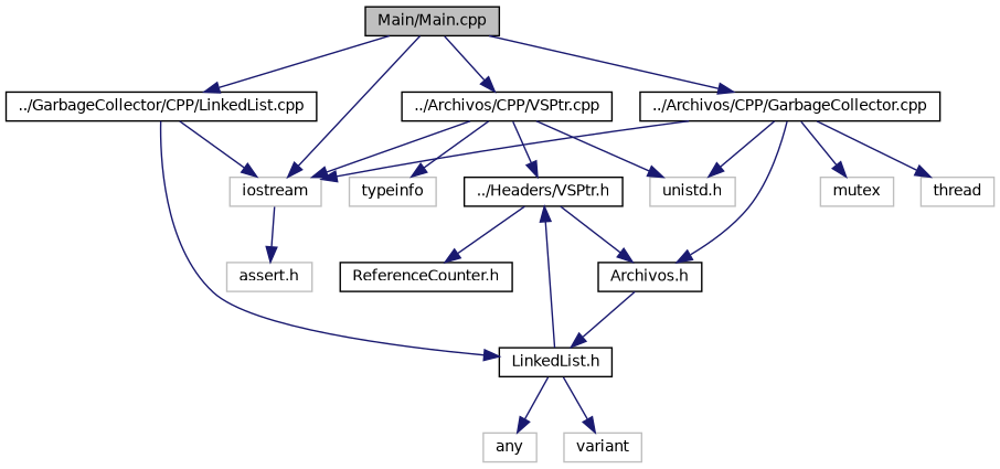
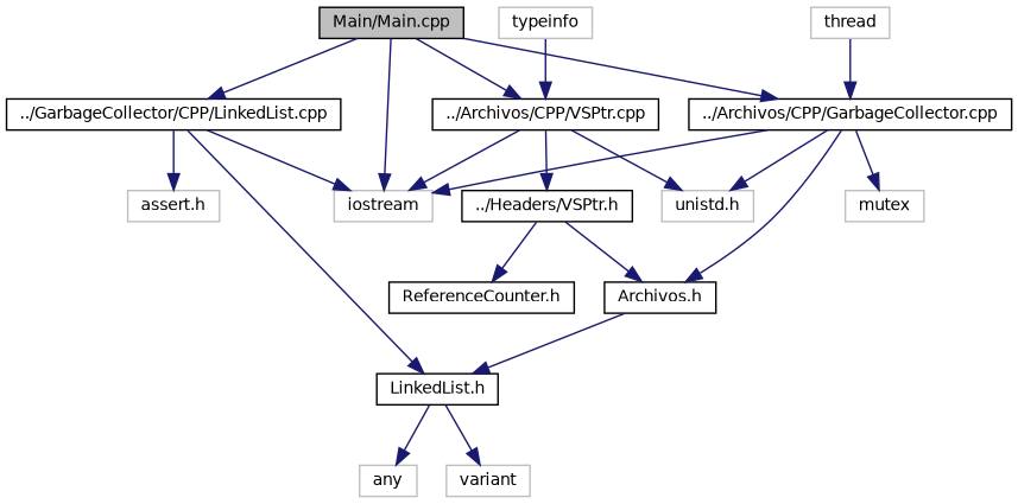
  digraph {
    node [color=black fillcolor=white fontname=Helvetica fontsize=10 shape=record style=filled]
    edge [color=midnightblue fontname=Helvetica fontsize=10 labelfontname=Helvetica labelfontsize=10 style=solid]
    n1 [fillcolor=grey75 fontcolor=black height=0.2 label="Main/Main.cpp" width=0.4]
    n2 [color=grey75 height=0.2 label=iostream width=0.4]
    n3 [height=0.2 label="../Archivos/CPP/VSPtr.cpp" width=0.4]
    n4 [height=0.2 label="../Archivos/CPP/GarbageCollector.cpp" width=0.4]
    n5 [height=0.2 label="../GarbageCollector/CPP/LinkedList.cpp" width=0.4]
    n6 [color=grey75 height=0.2 label="unistd.h" width=0.4]
    n7 [color=grey75 height=0.2 label=typeinfo width=0.4]
    n8 [height=0.2 label="../Headers/VSPtr.h" width=0.4]
    n9 [height=0.2 label="Archivos.h" width=0.4]
    n10 [color=grey75 height=0.2 label=thread width=0.4]
    n11 [color=grey75 height=0.2 label=mutex width=0.4]
    n12 [height=0.2 label="LinkedList.h" width=0.4]
    n13 [color=grey75 height=0.2 label="assert.h" width=0.4]
    n14 [height=0.2 label="ReferenceCounter.h" width=0.4]
    n15 [color=grey75 height=0.2 label=any width=0.4]
    n16 [color=grey75 height=0.2 label=variant width=0.4]
    n1 -> n2
    n1 -> n3
    n1 -> n4
    n1 -> n5
    n3 -> n2
    n3 -> n6
-   n3 -> n7
+   n7 -> n3
    n3 -> n8
    n4 -> n2
    n4 -> n6
    n4 -> n9
-   n4 -> n10
+   n10 -> n4
    n4 -> n11
    n5 -> n2
    n5 -> n12
-   n2 -> n13
+   n5 -> n13
    n8 -> n9
    n8 -> n14
    n9 -> n12
-   n12 -> n8
    n12 -> n15
    n12 -> n16
  }
